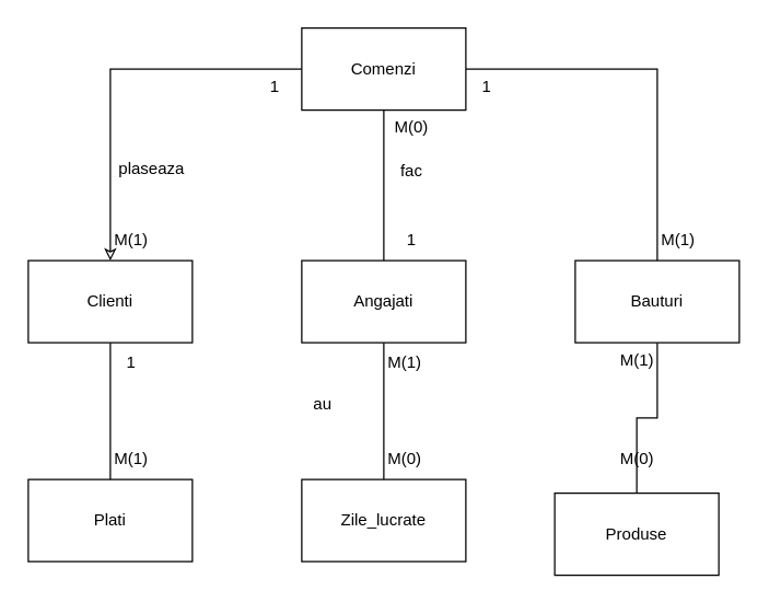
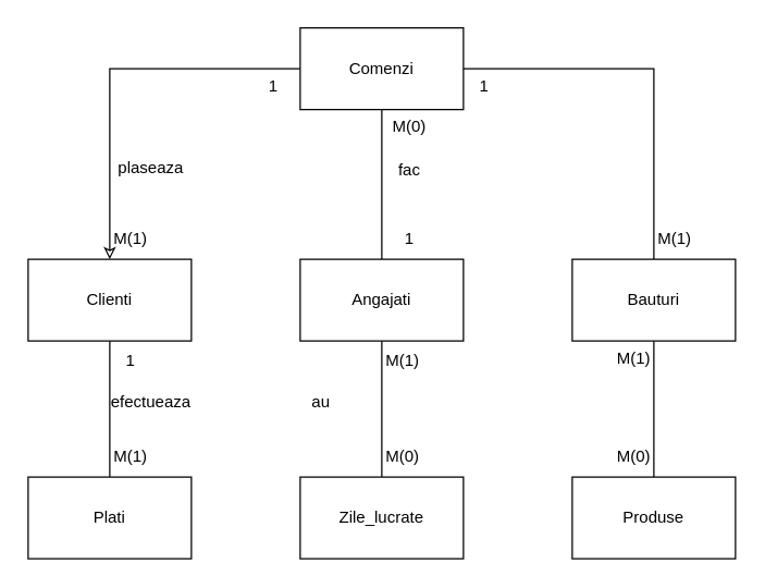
  <mxCell id="0" />
  <mxCell id="1" parent="0" />
  <mxCell id="2" value="" style="edgeStyle=orthogonalEdgeStyle;rounded=0;orthogonalLoop=1;jettySize=auto;html=1;endArrow=none;endFill=0;" parent="1" source="5" target="7" edge="1"><mxGeometry relative="1" as="geometry" /></mxCell>
  <mxCell id="3" value="" style="edgeStyle=orthogonalEdgeStyle;rounded=0;orthogonalLoop=1;jettySize=auto;html=1;endArrow=none;endFill=0;" parent="1" source="5" target="10" edge="1"><mxGeometry relative="1" as="geometry" /></mxCell>
  <mxCell id="4" value="" style="edgeStyle=orthogonalEdgeStyle;rounded=0;orthogonalLoop=1;jettySize=auto;html=1;endArrow=classic;endFill=0;" parent="1" source="5" target="12" edge="1"><mxGeometry relative="1" as="geometry"><Array as="points"><mxPoint x="80" y="50" /></Array></mxGeometry></mxCell>
  <mxCell id="5" value="Comenzi" style="rounded=0;whiteSpace=wrap;html=1;" parent="1" vertex="1"><mxGeometry x="220" y="20" width="120" height="60" as="geometry" /></mxCell>
  <mxCell id="6" value="" style="edgeStyle=orthogonalEdgeStyle;rounded=0;orthogonalLoop=1;jettySize=auto;html=1;endArrow=none;endFill=0;" parent="1" source="7" target="8" edge="1"><mxGeometry relative="1" as="geometry" /></mxCell>
  <mxCell id="7" value="Bauturi" style="rounded=0;whiteSpace=wrap;html=1;" parent="1" vertex="1"><mxGeometry x="420" y="190" width="120" height="60" as="geometry" /></mxCell>
- <mxCell id="8" value="Produse" style="rounded=0;whiteSpace=wrap;html=1;" parent="1" vertex="1"><mxGeometry x="405" y="360" width="120" height="60" as="geometry" /></mxCell>
+ <mxCell id="8" value="Produse" style="rounded=0;whiteSpace=wrap;html=1;" parent="1" vertex="1"><mxGeometry x="420" y="350" width="120" height="60" as="geometry" /></mxCell>
  <mxCell id="9" value="" style="edgeStyle=orthogonalEdgeStyle;rounded=0;orthogonalLoop=1;jettySize=auto;html=1;endArrow=none;endFill=0;" parent="1" source="10" target="14" edge="1"><mxGeometry relative="1" as="geometry" /></mxCell>
  <mxCell id="10" value="Angajati" style="rounded=0;whiteSpace=wrap;html=1;" parent="1" vertex="1"><mxGeometry x="220" y="190" width="120" height="60" as="geometry" /></mxCell>
  <mxCell id="11" value="" style="edgeStyle=orthogonalEdgeStyle;rounded=0;orthogonalLoop=1;jettySize=auto;html=1;endArrow=none;endFill=0;" parent="1" source="12" target="13" edge="1"><mxGeometry relative="1" as="geometry" /></mxCell>
  <mxCell id="12" value="Clienti" style="rounded=0;whiteSpace=wrap;html=1;" parent="1" vertex="1"><mxGeometry x="20" y="190" width="120" height="60" as="geometry" /></mxCell>
  <mxCell id="13" value="Plati" style="rounded=0;whiteSpace=wrap;html=1;" parent="1" vertex="1"><mxGeometry x="20" y="350" width="120" height="60" as="geometry" /></mxCell>
  <mxCell id="14" value="Zile_lucrate" style="rounded=0;whiteSpace=wrap;html=1;" parent="1" vertex="1"><mxGeometry x="220" y="350" width="120" height="60" as="geometry" /></mxCell>
  <mxCell id="15" value="M(1)" style="text;html=1;align=center;verticalAlign=middle;resizable=0;points=[];autosize=1;strokeColor=none;fillColor=none;" parent="1" vertex="1"><mxGeometry x="470" y="160" width="50" height="30" as="geometry" /></mxCell>
  <mxCell id="16" value="M(1)" style="text;html=1;align=center;verticalAlign=middle;resizable=0;points=[];autosize=1;strokeColor=none;fillColor=none;" parent="1" vertex="1"><mxGeometry x="70" y="160" width="50" height="30" as="geometry" /></mxCell>
  <mxCell id="17" value="1" style="text;html=1;align=center;verticalAlign=middle;resizable=0;points=[];autosize=1;strokeColor=none;fillColor=none;" parent="1" vertex="1"><mxGeometry x="185" y="48" width="30" height="30" as="geometry" /></mxCell>
  <mxCell id="18" value="1" style="text;html=1;align=center;verticalAlign=middle;resizable=0;points=[];autosize=1;strokeColor=none;fillColor=none;" parent="1" vertex="1"><mxGeometry x="340" y="48" width="30" height="30" as="geometry" /></mxCell>
  <mxCell id="19" value="M(0)" style="text;html=1;align=center;verticalAlign=middle;resizable=0;points=[];autosize=1;strokeColor=none;fillColor=none;" parent="1" vertex="1"><mxGeometry x="275" y="78" width="50" height="30" as="geometry" /></mxCell>
  <mxCell id="20" value="M(0)" style="text;html=1;align=center;verticalAlign=middle;resizable=0;points=[];autosize=1;strokeColor=none;fillColor=none;" parent="1" vertex="1"><mxGeometry x="270" y="320" width="50" height="30" as="geometry" /></mxCell>
  <mxCell id="21" value="M(1)" style="text;html=1;align=center;verticalAlign=middle;resizable=0;points=[];autosize=1;strokeColor=none;fillColor=none;" parent="1" vertex="1"><mxGeometry x="270" y="250" width="50" height="30" as="geometry" /></mxCell>
  <mxCell id="22" value="M(0)" style="text;html=1;align=center;verticalAlign=middle;resizable=0;points=[];autosize=1;strokeColor=none;fillColor=none;" parent="1" vertex="1"><mxGeometry x="440" y="320" width="50" height="30" as="geometry" /></mxCell>
  <mxCell id="23" value="M(1)" style="text;html=1;align=center;verticalAlign=middle;resizable=0;points=[];autosize=1;strokeColor=none;fillColor=none;" parent="1" vertex="1"><mxGeometry x="440" y="248" width="50" height="30" as="geometry" /></mxCell>
  <mxCell id="24" value="M(1)" style="text;html=1;align=center;verticalAlign=middle;resizable=0;points=[];autosize=1;strokeColor=none;fillColor=none;" parent="1" vertex="1"><mxGeometry x="70" y="320" width="50" height="30" as="geometry" /></mxCell>
  <mxCell id="25" value="1" style="text;html=1;align=center;verticalAlign=middle;resizable=0;points=[];autosize=1;strokeColor=none;fillColor=none;" parent="1" vertex="1"><mxGeometry x="80" y="250" width="30" height="30" as="geometry" /></mxCell>
  <mxCell id="26" value="fac" style="text;html=1;align=center;verticalAlign=middle;resizable=0;points=[];autosize=1;strokeColor=none;fillColor=none;" parent="1" vertex="1"><mxGeometry x="280" y="110" width="40" height="30" as="geometry" /></mxCell>
  <mxCell id="27" value="plaseaza" style="text;html=1;align=center;verticalAlign=middle;resizable=0;points=[];autosize=1;strokeColor=none;fillColor=none;" parent="1" vertex="1"><mxGeometry x="75" y="108" width="70" height="30" as="geometry" /></mxCell>
  <mxCell id="28" value="1" style="text;html=1;align=center;verticalAlign=middle;resizable=0;points=[];autosize=1;strokeColor=none;fillColor=none;" parent="1" vertex="1"><mxGeometry x="285" y="160" width="30" height="30" as="geometry" /></mxCell>
  <mxCell id="29" value="au" style="text;html=1;align=center;verticalAlign=middle;resizable=0;points=[];autosize=1;strokeColor=none;fillColor=none;" parent="1" vertex="1"><mxGeometry x="215" y="280" width="40" height="30" as="geometry" /></mxCell>
+ <mxCell id="30" value="efectueaza" style="text;html=1;align=center;verticalAlign=middle;resizable=0;points=[];autosize=1;strokeColor=none;fillColor=none;" parent="1" vertex="1"><mxGeometry x="70" y="280" width="80" height="30" as="geometry" /></mxCell>
